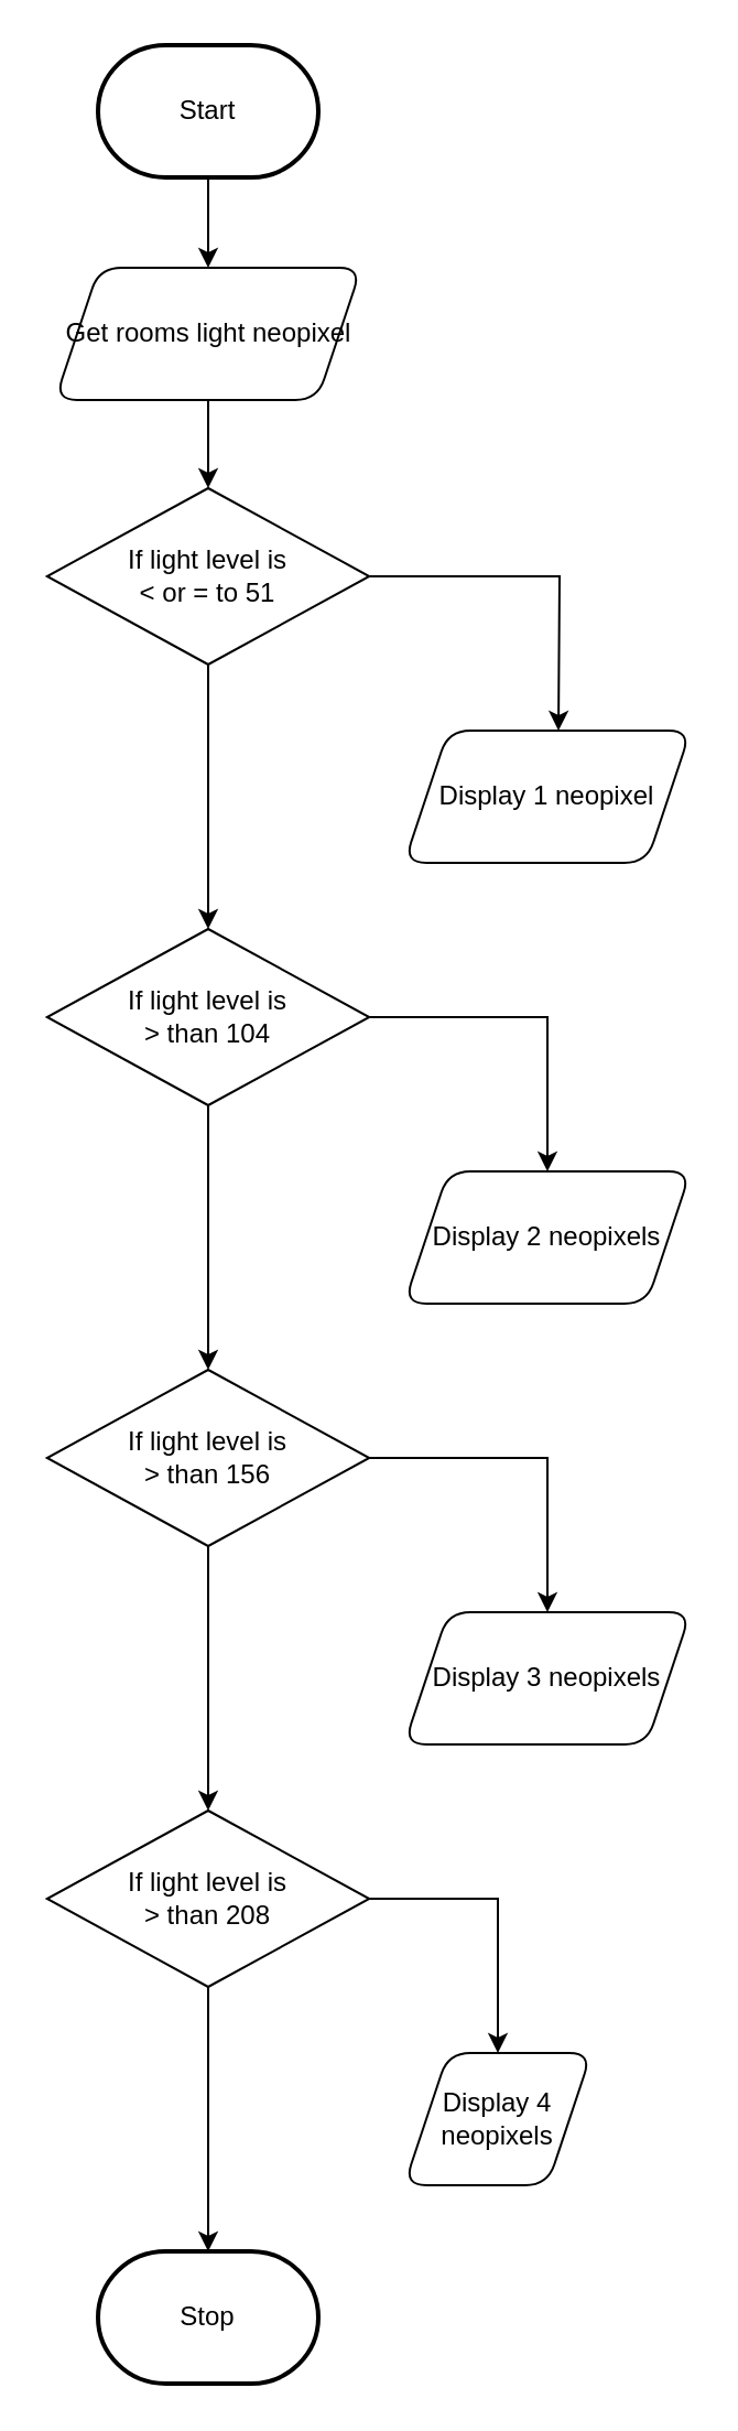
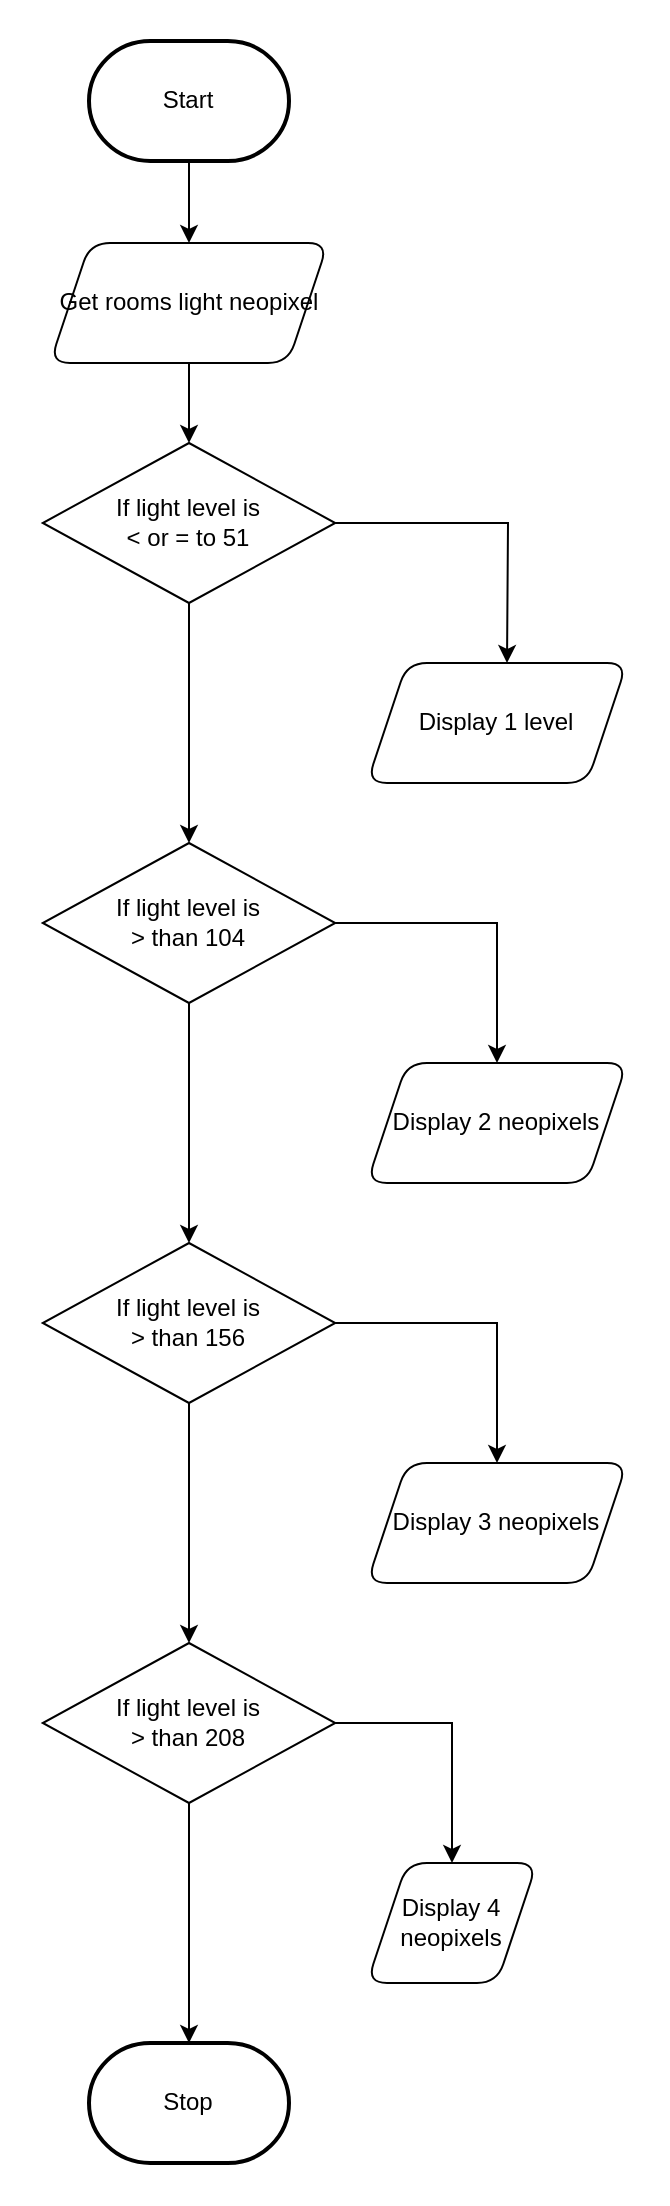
  <mxCell id="0" />
  <mxCell id="1" parent="0" />
  <mxCell id="2" style="edgeStyle=none;html=1;exitX=0.5;exitY=1;exitDx=0;exitDy=0;exitPerimeter=0;" edge="1" parent="1" source="3" target="9"><mxGeometry relative="1" as="geometry" /></mxCell>
  <mxCell id="3" value="Start" style="strokeWidth=2;html=1;shape=mxgraph.flowchart.terminator;whiteSpace=wrap;" parent="1" vertex="1"><mxGeometry x="44" y="20" width="100" height="60" as="geometry" /></mxCell>
  <mxCell id="4" value="Stop" style="strokeWidth=2;html=1;shape=mxgraph.flowchart.terminator;whiteSpace=wrap;" parent="1" vertex="1"><mxGeometry x="44" y="1021" width="100" height="60" as="geometry" /></mxCell>
  <mxCell id="5" style="edgeStyle=orthogonalEdgeStyle;html=1;exitX=1;exitY=0.5;exitDx=0;exitDy=0;entryX=0.5;entryY=0;entryDx=0;entryDy=0;rounded=0;" edge="1" parent="1" source="7"><mxGeometry relative="1" as="geometry"><mxPoint x="253" y="331" as="targetPoint" /></mxGeometry></mxCell>
  <mxCell id="6" style="edgeStyle=orthogonalEdgeStyle;rounded=0;html=1;exitX=0.5;exitY=1;exitDx=0;exitDy=0;entryX=0.5;entryY=0;entryDx=0;entryDy=0;" edge="1" parent="1" source="7" target="12"><mxGeometry relative="1" as="geometry" /></mxCell>
  <mxCell id="7" value="If light level is &lt;br&gt;&amp;lt; or = to 51" style="rhombus;whiteSpace=wrap;html=1;" vertex="1" parent="1"><mxGeometry x="20.88" y="221" width="146.25" height="80" as="geometry" /></mxCell>
  <mxCell id="8" style="edgeStyle=none;html=1;exitX=0.5;exitY=1;exitDx=0;exitDy=0;" edge="1" parent="1" source="9" target="7"><mxGeometry relative="1" as="geometry" /></mxCell>
  <mxCell id="9" value="Get rooms light neopixel" style="shape=parallelogram;perimeter=parallelogramPerimeter;whiteSpace=wrap;html=1;fixedSize=1;rounded=1;" vertex="1" parent="1"><mxGeometry x="24.5" y="121" width="139" height="60" as="geometry" /></mxCell>
  <mxCell id="10" style="edgeStyle=orthogonalEdgeStyle;rounded=0;html=1;exitX=0.5;exitY=1;exitDx=0;exitDy=0;entryX=0.5;entryY=0;entryDx=0;entryDy=0;" edge="1" parent="1" source="12" target="15"><mxGeometry relative="1" as="geometry" /></mxCell>
  <mxCell id="11" style="edgeStyle=orthogonalEdgeStyle;rounded=0;html=1;exitX=1;exitY=0.5;exitDx=0;exitDy=0;entryX=0.5;entryY=0;entryDx=0;entryDy=0;" edge="1" parent="1" source="12" target="20"><mxGeometry relative="1" as="geometry" /></mxCell>
  <mxCell id="12" value="If light level is &lt;br&gt;&amp;gt; than 104&lt;span style=&quot;color: rgba(0, 0, 0, 0); font-family: monospace; font-size: 0px; text-align: start;&quot;&gt;%3CmxGraphModel%3E%3Croot%3E%3CmxCell%20id%3D%220%22%2F%3E%3CmxCell%20id%3D%221%22%20parent%3D%220%22%2F%3E%3CmxCell%20id%3D%222%22%20value%3D%22If%20light%20level%20is%20%26lt%3Bbr%26gt%3B%26amp%3Blt%3B%20or%20%3D%20to%2051%22%20style%3D%22rhombus%3BwhiteSpace%3Dwrap%3Bhtml%3D1%3B%22%20vertex%3D%221%22%20parent%3D%221%22%3E%3CmxGeometry%20x%3D%22347.88%22%20y%3D%22280%22%20width%3D%22146.25%22%20height%3D%2280%22%20as%3D%22geometry%22%2F%3E%3C%2FmxCell%3E%3C%2Froot%3E%3C%2FmxGraphModel%3E&lt;/span&gt;&lt;span style=&quot;color: rgba(0, 0, 0, 0); font-family: monospace; font-size: 0px; text-align: start;&quot;&gt;%3CmxGraphModel%3E%3Croot%3E%3CmxCell%20id%3D%220%22%2F%3E%3CmxCell%20id%3D%221%22%20parent%3D%220%22%2F%3E%3CmxCell%20id%3D%222%22%20value%3D%22If%20light%20level%20is%20%26lt%3Bbr%26gt%3B%26amp%3Blt%3B%20or%20%3D%20to%2051%22%20style%3D%22rhombus%3BwhiteSpace%3Dwrap%3Bhtml%3D1%3B%22%20vertex%3D%221%22%20parent%3D%221%22%3E%3CmxGeometry%20x%3D%22347.88%22%20y%3D%22280%22%20width%3D%22146.25%22%20height%3D%2280%22%20as%3D%22geometry%22%2F%3E%3C%2FmxCell%3E%3C%2Froot%3E%3C%2FmxGraphModel%3E&lt;/span&gt;" style="rhombus;whiteSpace=wrap;html=1;" vertex="1" parent="1"><mxGeometry x="20.88" y="421" width="146.25" height="80" as="geometry" /></mxCell>
  <mxCell id="13" style="edgeStyle=orthogonalEdgeStyle;rounded=0;html=1;exitX=0.5;exitY=1;exitDx=0;exitDy=0;entryX=0.5;entryY=0;entryDx=0;entryDy=0;" edge="1" parent="1" source="15" target="18"><mxGeometry relative="1" as="geometry" /></mxCell>
  <mxCell id="14" style="edgeStyle=orthogonalEdgeStyle;rounded=0;html=1;exitX=1;exitY=0.5;exitDx=0;exitDy=0;" edge="1" parent="1" source="15" target="21"><mxGeometry relative="1" as="geometry" /></mxCell>
  <mxCell id="15" value="If light level is &lt;br&gt;&amp;gt; than 156&lt;span style=&quot;color: rgba(0, 0, 0, 0); font-family: monospace; font-size: 0px; text-align: start;&quot;&gt;%3CmxGraphModel%3E%3Croot%3E%3CmxCell%20id%3D%220%22%2F%3E%3CmxCell%20id%3D%221%22%20parent%3D%220%22%2F%3E%3CmxCell%20id%3D%222%22%20value%3D%22If%20light%20level%20is%20%26lt%3Bbr%26gt%3B%26amp%3Blt%3B%20or%20%3D%20to%2051%22%20style%3D%22rhombus%3BwhiteSpace%3Dwrap%3Bhtml%3D1%3B%22%20vertex%3D%221%22%20parent%3D%221%22%3E%3CmxGeometry%20x%3D%22347.88%22%20y%3D%22280%22%20width%3D%22146.25%22%20height%3D%2280%22%20as%3D%22geometry%22%2F%3E%3C%2FmxCell%3E%3C%2Froot%3E%3C%2FmxGraphModel%3E&lt;/span&gt;&lt;span style=&quot;color: rgba(0, 0, 0, 0); font-family: monospace; font-size: 0px; text-align: start;&quot;&gt;%3CmxGraphModel%3E%3Croot%3E%3CmxCell%20id%3D%220%22%2F%3E%3CmxCell%20id%3D%221%22%20parent%3D%220%22%2F%3E%3CmxCell%20id%3D%222%22%20value%3D%22If%20light%20level%20is%20%26lt%3Bbr%26gt%3B%26amp%3Blt%3B%20or%20%3D%20to%2051%22%20style%3D%22rhombus%3BwhiteSpace%3Dwrap%3Bhtml%3D1%3B%22%20vertex%3D%221%22%20parent%3D%221%22%3E%3CmxGeometry%20x%3D%22347.88%22%20y%3D%22280%22%20width%3D%22146.25%22%20height%3D%2280%22%20as%3D%22geometry%22%2F%3E%3C%2FmxCell%3E%3C%2Froot%3E%3C%2FmxGraphModel%3E&lt;/span&gt;" style="rhombus;whiteSpace=wrap;html=1;" vertex="1" parent="1"><mxGeometry x="20.88" y="621" width="146.25" height="80" as="geometry" /></mxCell>
  <mxCell id="16" style="edgeStyle=orthogonalEdgeStyle;rounded=0;html=1;exitX=0.5;exitY=1;exitDx=0;exitDy=0;" edge="1" parent="1" source="18" target="4"><mxGeometry relative="1" as="geometry" /></mxCell>
  <mxCell id="17" style="edgeStyle=orthogonalEdgeStyle;rounded=0;html=1;exitX=1;exitY=0.5;exitDx=0;exitDy=0;entryX=0.5;entryY=0;entryDx=0;entryDy=0;" edge="1" parent="1" source="18" target="22"><mxGeometry relative="1" as="geometry" /></mxCell>
  <mxCell id="18" value="If light level is &lt;br&gt;&amp;gt; than 208&lt;span style=&quot;color: rgba(0, 0, 0, 0); font-family: monospace; font-size: 0px; text-align: start;&quot;&gt;%3CmxGraphModel%3E%3Croot%3E%3CmxCell%20id%3D%220%22%2F%3E%3CmxCell%20id%3D%221%22%20parent%3D%220%22%2F%3E%3CmxCell%20id%3D%222%22%20value%3D%22If%20light%20level%20is%20%26lt%3Bbr%26gt%3B%26amp%3Blt%3B%20or%20%3D%20to%2051%22%20style%3D%22rhombus%3BwhiteSpace%3Dwrap%3Bhtml%3D1%3B%22%20vertex%3D%221%22%20parent%3D%221%22%3E%3CmxGeometry%20x%3D%22347.88%22%20y%3D%22280%22%20width%3D%22146.25%22%20height%3D%2280%22%20as%3D%22geometry%22%2F%3E%3C%2FmxCell%3E%3C%2Froot%3E%3C%2FmxGraphModel%3E&lt;/span&gt;&lt;span style=&quot;color: rgba(0, 0, 0, 0); font-family: monospace; font-size: 0px; text-align: start;&quot;&gt;%3CmxGraphModel%3E%3Croot%3E%3CmxCell%20id%3D%220%22%2F%3E%3CmxCell%20id%3D%221%22%20parent%3D%220%22%2F%3E%3CmxCell%20id%3D%222%22%20value%3D%22If%20light%20level%20is%20%26lt%3Bbr%26gt%3B%26amp%3Blt%3B%20or%20%3D%20to%2051%22%20style%3D%22rhombus%3BwhiteSpace%3Dwrap%3Bhtml%3D1%3B%22%20vertex%3D%221%22%20parent%3D%221%22%3E%3CmxGeometry%20x%3D%22347.88%22%20y%3D%22280%22%20width%3D%22146.25%22%20height%3D%2280%22%20as%3D%22geometry%22%2F%3E%3C%2FmxCell%3E%3C%2Froot%3E%3C%2FmxGraphModel%3E&lt;/span&gt;" style="rhombus;whiteSpace=wrap;html=1;" vertex="1" parent="1"><mxGeometry x="20.88" y="821" width="146.25" height="80" as="geometry" /></mxCell>
- <mxCell id="19" value="Display 1 neopixel" style="shape=parallelogram;perimeter=parallelogramPerimeter;whiteSpace=wrap;html=1;fixedSize=1;rounded=1;" vertex="1" parent="1"><mxGeometry x="183" y="331" width="130" height="60" as="geometry" /></mxCell>
+ <mxCell id="19" value="Display 1 level" style="shape=parallelogram;perimeter=parallelogramPerimeter;whiteSpace=wrap;html=1;fixedSize=1;rounded=1;" vertex="1" parent="1"><mxGeometry x="183" y="331" width="130" height="60" as="geometry" /></mxCell>
  <mxCell id="20" value="Display 2 neopixels" style="shape=parallelogram;perimeter=parallelogramPerimeter;whiteSpace=wrap;html=1;fixedSize=1;rounded=1;" vertex="1" parent="1"><mxGeometry x="183" y="531" width="130" height="60" as="geometry" /></mxCell>
  <mxCell id="21" value="Display 3 neopixels" style="shape=parallelogram;perimeter=parallelogramPerimeter;whiteSpace=wrap;html=1;fixedSize=1;rounded=1;" vertex="1" parent="1"><mxGeometry x="183" y="731" width="130" height="60" as="geometry" /></mxCell>
  <mxCell id="22" value="Display 4 neopixels" style="shape=parallelogram;perimeter=parallelogramPerimeter;whiteSpace=wrap;html=1;fixedSize=1;rounded=1;" vertex="1" parent="1"><mxGeometry x="183" y="931" width="85" height="60" as="geometry" /></mxCell>
